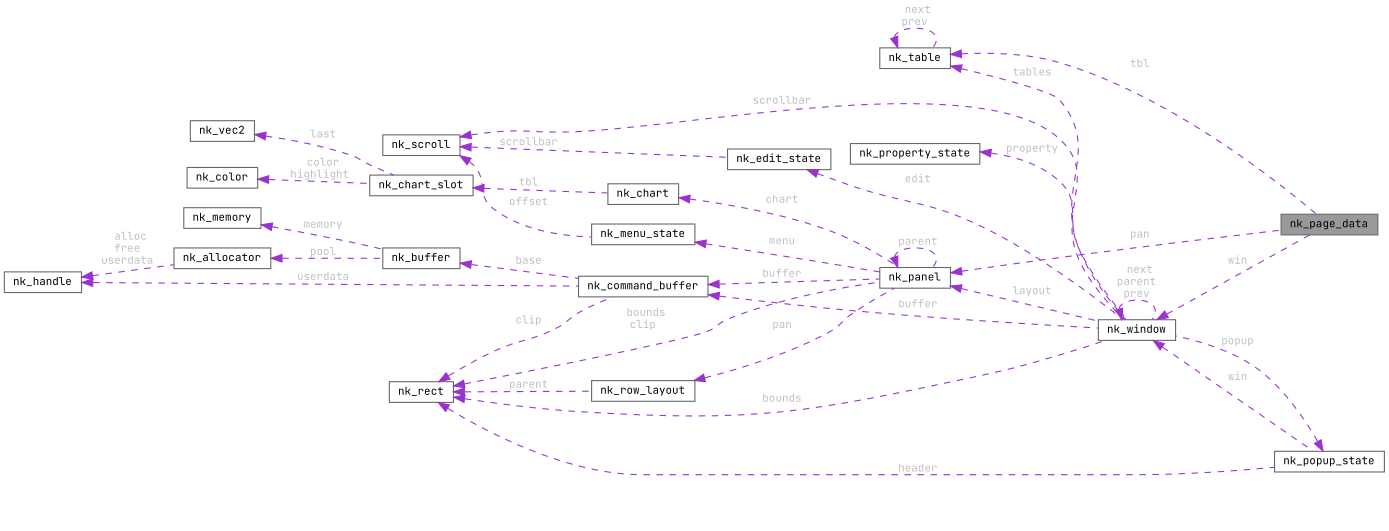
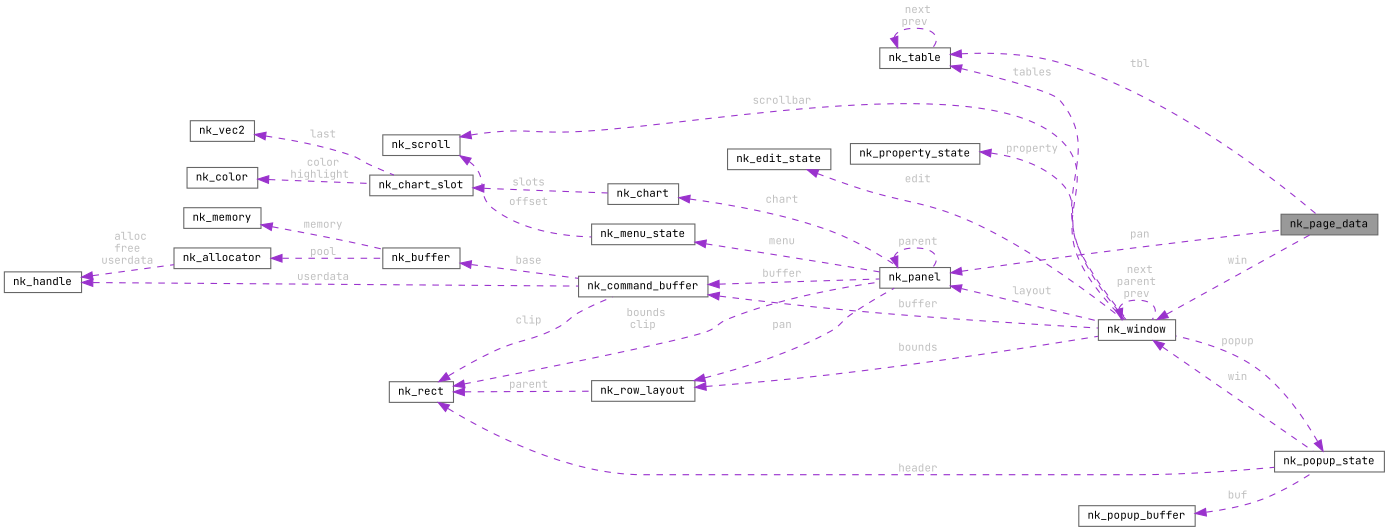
  digraph {
    fontname="JetBrains Mono"
    rankdir=LR
    node [color=gray40 fillcolor=white fontname="JetBrains Mono" fontsize=10 shape=box style=filled]
    edge [color=darkorchid3 dir=back fontcolor=grey fontname="JetBrains Mono" fontsize=10 labelfontname=Helvetica labelfontsize=10 style=dashed]
    n1 [fillcolor=grey60 fontcolor=black height=0.2 label=nk_page_data width=0.4]
    n2 [height=0.2 label=nk_table width=0.4]
    n3 [height=0.2 label=nk_window width=0.4]
    n4 [height=0.2 label=nk_popup_state width=0.4]
    n5 [height=0.2 label=nk_panel width=0.4]
    n6 [height=0.2 label=nk_rect width=0.4]
    n7 [height=0.2 label=nk_row_layout width=0.4]
    n8 [height=0.2 label=nk_command_buffer width=0.4]
    n9 [height=0.2 label=nk_menu_state width=0.4]
    n10 [height=0.2 label=nk_scroll width=0.4]
    n11 [height=0.2 label=nk_edit_state width=0.4]
    n12 [height=0.2 label=nk_chart width=0.4]
    n13 [height=0.2 label=nk_chart_slot width=0.4]
    n14 [height=0.2 label=nk_color width=0.4]
    n15 [height=0.2 label=nk_vec2 width=0.4]
    n16 [height=0.2 label=nk_buffer width=0.4]
    n17 [height=0.2 label=nk_allocator width=0.4]
    n18 [height=0.2 label=nk_handle width=0.4]
    n19 [height=0.2 label=nk_memory width=0.4]
    n20 [height=0.2 label=nk_property_state width=0.4]
+   n21 [height=0.2 label=nk_popup_buffer width=0.4]
    n2 -> n1 [label=" tbl"]
    n2 -> n2 [label=" next\nprev"]
    n2 -> n3 [label=" tables"]
    n3 -> n1 [label=" win"]
    n3 -> n3 [label=" next\nparent\nprev"]
    n3 -> n4 [label=" win"]
    n4 -> n3 [label=" popup"]
    n5 -> n1 [label=" pan"]
    n5 -> n3 [label=" layout"]
    n5 -> n5 [label=" parent"]
-   n6 -> n3 [label=" bounds"]
+   n7 -> n3 [label=" bounds"]
    n6 -> n4 [label=" header"]
    n6 -> n5 [label=" bounds\nclip"]
    n6 -> n7 [label=" parent"]
    n6 -> n8 [label=" clip"]
    n7 -> n5 [label=" pan"]
    n8 -> n3 [label=" buffer"]
    n8 -> n5 [label=" buffer"]
    n9 -> n5 [label=" menu"]
    n10 -> n3 [label=" scrollbar"]
    n10 -> n9 [label=" offset"]
-   n10 -> n11 [label=" scrollbar"]
    n11 -> n3 [label=" edit"]
    n12 -> n5 [label=" chart"]
-   n13 -> n12 [label=" tbl"]
+   n13 -> n12 [label=" slots"]
    n14 -> n13 [label=" color\nhighlight"]
    n15 -> n13 [label=" last"]
    n16 -> n8 [label=" base"]
    n17 -> n16 [label=" pool"]
    n18 -> n8 [label=" userdata"]
    n18 -> n17 [label=" alloc\nfree\nuserdata"]
    n19 -> n16 [label=" memory"]
    n20 -> n3 [label=" property"]
+   n21 -> n4 [label=" buf"]
  }
